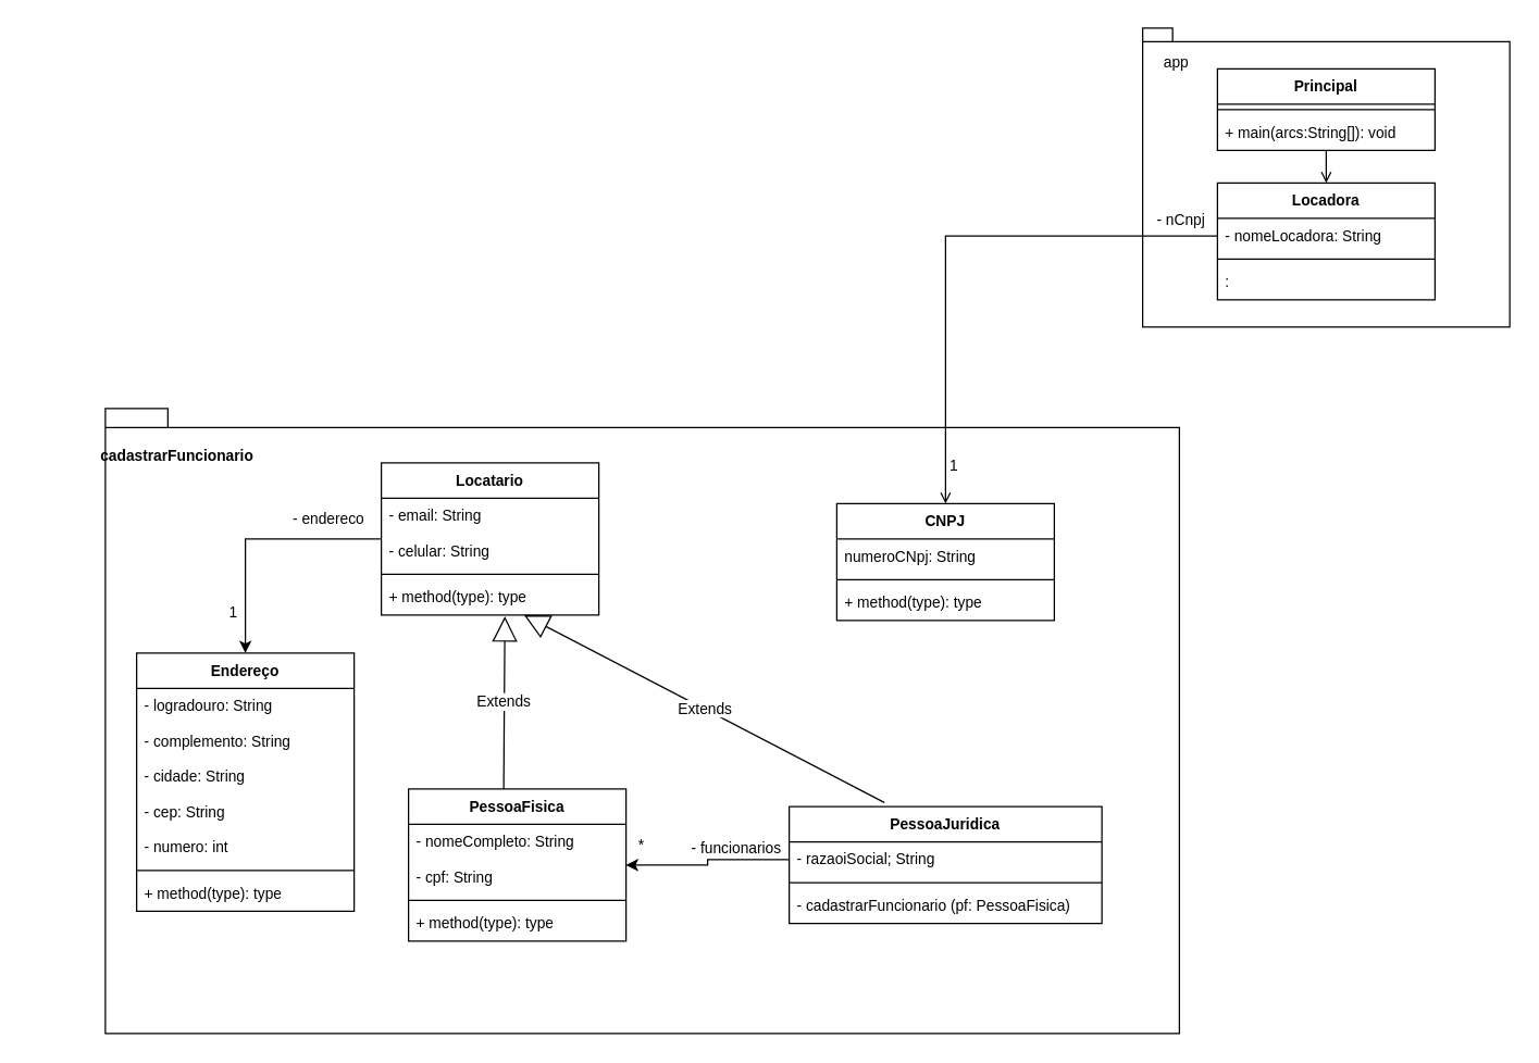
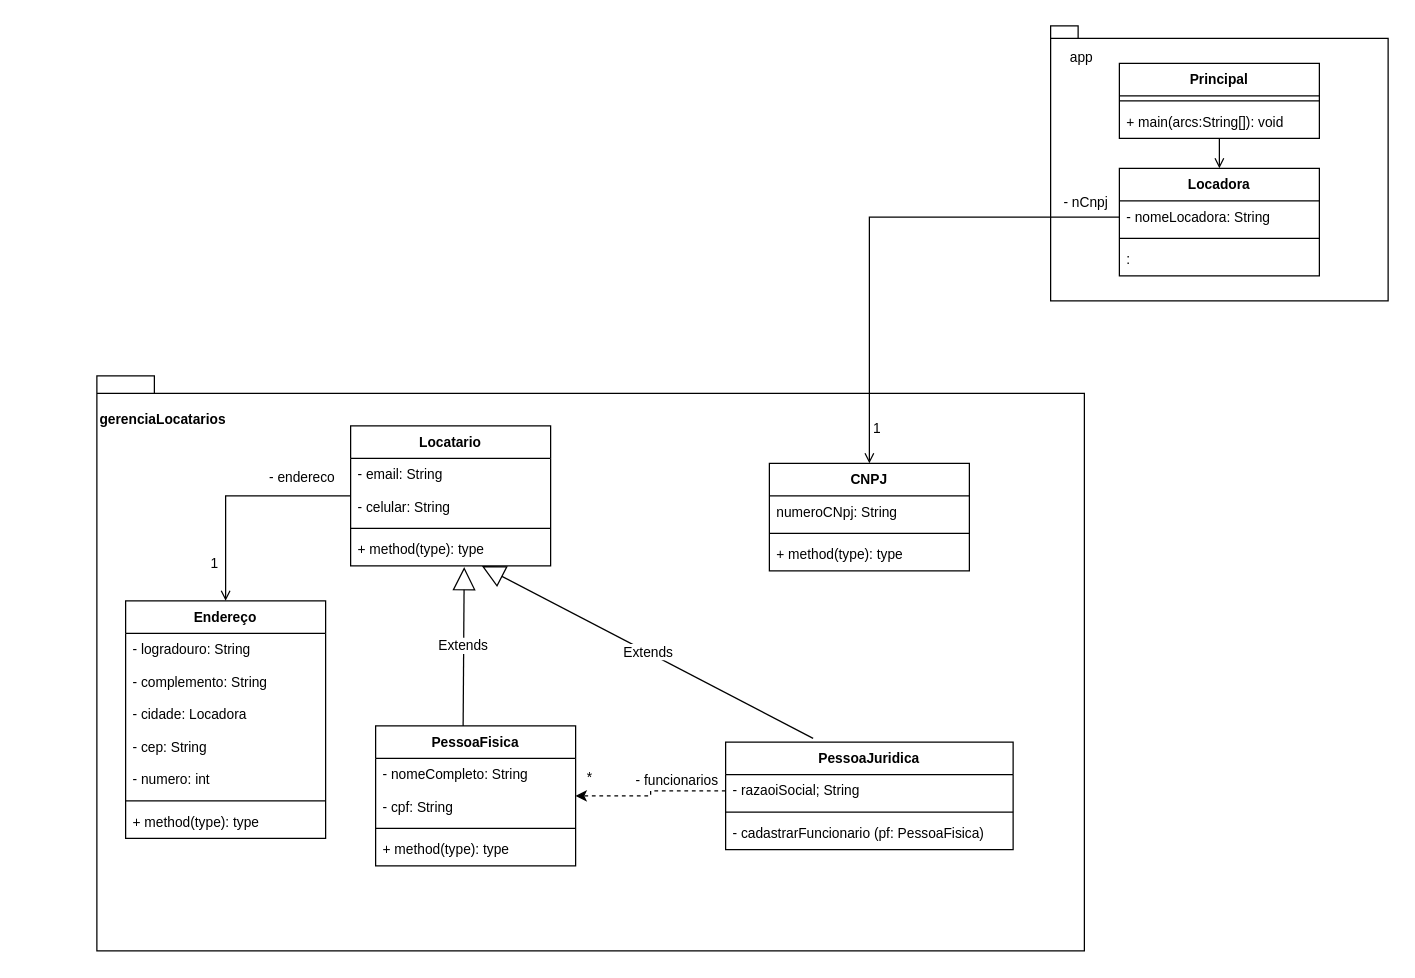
  <mxCell id="0" />
  <mxCell id="1" parent="0" />
  <mxCell id="2" value="" style="shape=folder;fontStyle=0;spacingTop=10;tabWidth=40;tabHeight=14;tabPosition=left;html=1;fontSize=11;" parent="1" vertex="1"><mxGeometry x="77" y="300" width="790" height="460" as="geometry" /></mxCell>
- <mxCell id="3" value="&lt;b&gt;cadastrarFuncionario&lt;/b&gt;" style="text;html=1;strokeColor=none;fillColor=none;align=center;verticalAlign=middle;whiteSpace=wrap;rounded=0;fontSize=11;" parent="1" vertex="1"><mxGeometry x="20" y="320" width="220" height="30" as="geometry" /></mxCell>
- <mxCell id="4" style="edgeStyle=orthogonalEdgeStyle;rounded=0;orthogonalLoop=1;jettySize=auto;html=1;fontSize=11;" parent="1" source="7" target="12" edge="1"><mxGeometry relative="1" as="geometry" /></mxCell>
+ <mxCell id="3" value="&lt;b&gt;gerenciaLocatarios&lt;/b&gt;" style="text;html=1;strokeColor=none;fillColor=none;align=center;verticalAlign=middle;whiteSpace=wrap;rounded=0;fontSize=11;" parent="1" vertex="1"><mxGeometry x="20" y="320" width="220" height="30" as="geometry" /></mxCell>
+ <mxCell id="4" style="edgeStyle=orthogonalEdgeStyle;rounded=0;orthogonalLoop=1;jettySize=auto;html=1;fontSize=11;endArrow=open;" parent="1" source="7" target="12" edge="1"><mxGeometry relative="1" as="geometry" /></mxCell>
  <mxCell id="5" value="- endereco" style="edgeLabel;html=1;align=center;verticalAlign=middle;resizable=0;points=[];fontSize=11;" parent="4" vertex="1" connectable="0"><mxGeometry x="-0.696" relative="1" as="geometry"><mxPoint x="-12" y="-16" as="offset" /></mxGeometry></mxCell>
  <mxCell id="6" value="1" style="edgeLabel;html=1;align=center;verticalAlign=middle;resizable=0;points=[];fontSize=11;" parent="4" vertex="1" connectable="0"><mxGeometry x="0.668" y="-3" relative="1" as="geometry"><mxPoint x="-7" as="offset" /></mxGeometry></mxCell>
  <mxCell id="7" value="Locatario" style="swimlane;fontStyle=1;align=center;verticalAlign=top;childLayout=stackLayout;horizontal=1;startSize=26;horizontalStack=0;resizeParent=1;resizeParentMax=0;resizeLast=0;collapsible=1;marginBottom=0;fontSize=11;" parent="1" vertex="1"><mxGeometry x="280" y="340" width="160" height="112" as="geometry" /></mxCell>
  <mxCell id="8" value="- email: String" style="text;strokeColor=none;fillColor=none;align=left;verticalAlign=top;spacingLeft=4;spacingRight=4;overflow=hidden;rotatable=0;points=[[0,0.5],[1,0.5]];portConstraint=eastwest;fontSize=11;" parent="7" vertex="1"><mxGeometry y="26" width="160" height="26" as="geometry" /></mxCell>
  <mxCell id="9" value="- celular: String" style="text;strokeColor=none;fillColor=none;align=left;verticalAlign=top;spacingLeft=4;spacingRight=4;overflow=hidden;rotatable=0;points=[[0,0.5],[1,0.5]];portConstraint=eastwest;fontSize=11;" parent="7" vertex="1"><mxGeometry y="52" width="160" height="26" as="geometry" /></mxCell>
  <mxCell id="10" value="" style="line;strokeWidth=1;fillColor=none;align=left;verticalAlign=middle;spacingTop=-1;spacingLeft=3;spacingRight=3;rotatable=0;labelPosition=right;points=[];portConstraint=eastwest;fontSize=11;" parent="7" vertex="1"><mxGeometry y="78" width="160" height="8" as="geometry" /></mxCell>
  <mxCell id="11" value="+ method(type): type" style="text;strokeColor=none;fillColor=none;align=left;verticalAlign=top;spacingLeft=4;spacingRight=4;overflow=hidden;rotatable=0;points=[[0,0.5],[1,0.5]];portConstraint=eastwest;fontSize=11;" parent="7" vertex="1"><mxGeometry y="86" width="160" height="26" as="geometry" /></mxCell>
  <mxCell id="12" value="Endereço" style="swimlane;fontStyle=1;align=center;verticalAlign=top;childLayout=stackLayout;horizontal=1;startSize=26;horizontalStack=0;resizeParent=1;resizeParentMax=0;resizeLast=0;collapsible=1;marginBottom=0;fontSize=11;" parent="1" vertex="1"><mxGeometry x="100" y="480" width="160" height="190" as="geometry" /></mxCell>
  <mxCell id="13" value="- logradouro: String" style="text;strokeColor=none;fillColor=none;align=left;verticalAlign=top;spacingLeft=4;spacingRight=4;overflow=hidden;rotatable=0;points=[[0,0.5],[1,0.5]];portConstraint=eastwest;fontSize=11;" parent="12" vertex="1"><mxGeometry y="26" width="160" height="26" as="geometry" /></mxCell>
  <mxCell id="14" value="- complemento: String" style="text;strokeColor=none;fillColor=none;align=left;verticalAlign=top;spacingLeft=4;spacingRight=4;overflow=hidden;rotatable=0;points=[[0,0.5],[1,0.5]];portConstraint=eastwest;fontSize=11;" parent="12" vertex="1"><mxGeometry y="52" width="160" height="26" as="geometry" /></mxCell>
- <mxCell id="15" value="- cidade: String" style="text;strokeColor=none;fillColor=none;align=left;verticalAlign=top;spacingLeft=4;spacingRight=4;overflow=hidden;rotatable=0;points=[[0,0.5],[1,0.5]];portConstraint=eastwest;fontSize=11;" parent="12" vertex="1"><mxGeometry y="78" width="160" height="26" as="geometry" /></mxCell>
+ <mxCell id="15" value="- cidade: Locadora" style="text;strokeColor=none;fillColor=none;align=left;verticalAlign=top;spacingLeft=4;spacingRight=4;overflow=hidden;rotatable=0;points=[[0,0.5],[1,0.5]];portConstraint=eastwest;fontSize=11;" parent="12" vertex="1"><mxGeometry y="78" width="160" height="26" as="geometry" /></mxCell>
  <mxCell id="16" value="- cep: String" style="text;strokeColor=none;fillColor=none;align=left;verticalAlign=top;spacingLeft=4;spacingRight=4;overflow=hidden;rotatable=0;points=[[0,0.5],[1,0.5]];portConstraint=eastwest;fontSize=11;" parent="12" vertex="1"><mxGeometry y="104" width="160" height="26" as="geometry" /></mxCell>
  <mxCell id="17" value="- numero: int" style="text;strokeColor=none;fillColor=none;align=left;verticalAlign=top;spacingLeft=4;spacingRight=4;overflow=hidden;rotatable=0;points=[[0,0.5],[1,0.5]];portConstraint=eastwest;fontSize=11;" parent="12" vertex="1"><mxGeometry y="130" width="160" height="26" as="geometry" /></mxCell>
  <mxCell id="18" value="" style="line;strokeWidth=1;fillColor=none;align=left;verticalAlign=middle;spacingTop=-1;spacingLeft=3;spacingRight=3;rotatable=0;labelPosition=right;points=[];portConstraint=eastwest;fontSize=11;" parent="12" vertex="1"><mxGeometry y="156" width="160" height="8" as="geometry" /></mxCell>
  <mxCell id="19" value="+ method(type): type" style="text;strokeColor=none;fillColor=none;align=left;verticalAlign=top;spacingLeft=4;spacingRight=4;overflow=hidden;rotatable=0;points=[[0,0.5],[1,0.5]];portConstraint=eastwest;fontSize=11;" parent="12" vertex="1"><mxGeometry y="164" width="160" height="26" as="geometry" /></mxCell>
  <mxCell id="20" value="PessoaFisica" style="swimlane;fontStyle=1;align=center;verticalAlign=top;childLayout=stackLayout;horizontal=1;startSize=26;horizontalStack=0;resizeParent=1;resizeParentMax=0;resizeLast=0;collapsible=1;marginBottom=0;fontSize=11;" parent="1" vertex="1"><mxGeometry x="300" y="580" width="160" height="112" as="geometry" /></mxCell>
  <mxCell id="21" value="Extends" style="endArrow=block;endSize=16;endFill=0;html=1;rounded=0;fontSize=11;entryX=0.568;entryY=1.038;entryDx=0;entryDy=0;entryPerimeter=0;" parent="20" target="11" edge="1"><mxGeometry width="160" relative="1" as="geometry"><mxPoint x="70" as="sourcePoint" /><mxPoint x="150" y="-60" as="targetPoint" /></mxGeometry></mxCell>
  <mxCell id="22" value="- nomeCompleto: String" style="text;strokeColor=none;fillColor=none;align=left;verticalAlign=top;spacingLeft=4;spacingRight=4;overflow=hidden;rotatable=0;points=[[0,0.5],[1,0.5]];portConstraint=eastwest;fontSize=11;" parent="20" vertex="1"><mxGeometry y="26" width="160" height="26" as="geometry" /></mxCell>
  <mxCell id="23" value="- cpf: String" style="text;strokeColor=none;fillColor=none;align=left;verticalAlign=top;spacingLeft=4;spacingRight=4;overflow=hidden;rotatable=0;points=[[0,0.5],[1,0.5]];portConstraint=eastwest;fontSize=11;" parent="20" vertex="1"><mxGeometry y="52" width="160" height="26" as="geometry" /></mxCell>
  <mxCell id="24" value="" style="line;strokeWidth=1;fillColor=none;align=left;verticalAlign=middle;spacingTop=-1;spacingLeft=3;spacingRight=3;rotatable=0;labelPosition=right;points=[];portConstraint=eastwest;fontSize=11;" parent="20" vertex="1"><mxGeometry y="78" width="160" height="8" as="geometry" /></mxCell>
  <mxCell id="25" value="+ method(type): type" style="text;strokeColor=none;fillColor=none;align=left;verticalAlign=top;spacingLeft=4;spacingRight=4;overflow=hidden;rotatable=0;points=[[0,0.5],[1,0.5]];portConstraint=eastwest;fontSize=11;" parent="20" vertex="1"><mxGeometry y="86" width="160" height="26" as="geometry" /></mxCell>
  <mxCell id="26" value="PessoaJuridica" style="swimlane;fontStyle=1;align=center;verticalAlign=top;childLayout=stackLayout;horizontal=1;startSize=26;horizontalStack=0;resizeParent=1;resizeParentMax=0;resizeLast=0;collapsible=1;marginBottom=0;fontSize=11;" parent="1" vertex="1"><mxGeometry x="580" y="593" width="230" height="86" as="geometry" /></mxCell>
  <mxCell id="27" value="- razaoiSocial; String" style="text;strokeColor=none;fillColor=none;align=left;verticalAlign=top;spacingLeft=4;spacingRight=4;overflow=hidden;rotatable=0;points=[[0,0.5],[1,0.5]];portConstraint=eastwest;fontSize=11;" parent="26" vertex="1"><mxGeometry y="26" width="230" height="26" as="geometry" /></mxCell>
  <mxCell id="28" value="" style="line;strokeWidth=1;fillColor=none;align=left;verticalAlign=middle;spacingTop=-1;spacingLeft=3;spacingRight=3;rotatable=0;labelPosition=right;points=[];portConstraint=eastwest;fontSize=11;" parent="26" vertex="1"><mxGeometry y="52" width="230" height="8" as="geometry" /></mxCell>
  <mxCell id="29" value="- cadastrarFuncionario (pf: PessoaFisica)" style="text;strokeColor=none;fillColor=none;align=left;verticalAlign=top;spacingLeft=4;spacingRight=4;overflow=hidden;rotatable=0;points=[[0,0.5],[1,0.5]];portConstraint=eastwest;fontSize=11;" parent="26" vertex="1"><mxGeometry y="60" width="230" height="26" as="geometry" /></mxCell>
  <mxCell id="30" value="Extends" style="endArrow=block;endSize=16;endFill=0;html=1;rounded=0;fontSize=11;" parent="26" target="11" edge="1"><mxGeometry width="160" relative="1" as="geometry"><mxPoint x="70" y="-3" as="sourcePoint" /><mxPoint x="230" y="-3" as="targetPoint" /></mxGeometry></mxCell>
  <mxCell id="31" value="" style="shape=folder;fontStyle=1;spacingTop=10;tabWidth=10;tabHeight=10;tabPosition=left;html=1;fontSize=11;" parent="1" vertex="1"><mxGeometry x="840" y="20" width="270" height="220" as="geometry" /></mxCell>
  <mxCell id="32" style="edgeStyle=orthogonalEdgeStyle;rounded=0;orthogonalLoop=1;jettySize=auto;html=1;fontSize=11;endArrow=open;" parent="1" source="33" target="37" edge="1"><mxGeometry relative="1" as="geometry" /></mxCell>
  <mxCell id="33" value="Principal" style="swimlane;fontStyle=1;align=center;verticalAlign=top;childLayout=stackLayout;horizontal=1;startSize=26;horizontalStack=0;resizeParent=1;resizeParentMax=0;resizeLast=0;collapsible=1;marginBottom=0;fontSize=11;" parent="1" vertex="1"><mxGeometry x="895" y="50" width="160" height="60" as="geometry" /></mxCell>
  <mxCell id="34" value="" style="line;strokeWidth=1;fillColor=none;align=left;verticalAlign=middle;spacingTop=-1;spacingLeft=3;spacingRight=3;rotatable=0;labelPosition=right;points=[];portConstraint=eastwest;fontSize=11;" parent="33" vertex="1"><mxGeometry y="26" width="160" height="8" as="geometry" /></mxCell>
  <mxCell id="35" value="+ main(arcs:String[]): void" style="text;strokeColor=none;fillColor=none;align=left;verticalAlign=top;spacingLeft=4;spacingRight=4;overflow=hidden;rotatable=0;points=[[0,0.5],[1,0.5]];portConstraint=eastwest;fontSize=11;" parent="33" vertex="1"><mxGeometry y="34" width="160" height="26" as="geometry" /></mxCell>
  <mxCell id="36" value="app" style="text;html=1;strokeColor=none;fillColor=none;align=center;verticalAlign=middle;whiteSpace=wrap;rounded=0;fontSize=11;" parent="1" vertex="1"><mxGeometry x="835" y="30" width="60" height="30" as="geometry" /></mxCell>
  <mxCell id="37" value="Locadora" style="swimlane;fontStyle=1;align=center;verticalAlign=top;childLayout=stackLayout;horizontal=1;startSize=26;horizontalStack=0;resizeParent=1;resizeParentMax=0;resizeLast=0;collapsible=1;marginBottom=0;fontSize=11;" parent="1" vertex="1"><mxGeometry x="895" y="134" width="160" height="86" as="geometry" /></mxCell>
  <mxCell id="38" value="- nomeLocadora: String" style="text;strokeColor=none;fillColor=none;align=left;verticalAlign=top;spacingLeft=4;spacingRight=4;overflow=hidden;rotatable=0;points=[[0,0.5],[1,0.5]];portConstraint=eastwest;fontSize=11;" parent="37" vertex="1"><mxGeometry y="26" width="160" height="26" as="geometry" /></mxCell>
  <mxCell id="39" value="" style="line;strokeWidth=1;fillColor=none;align=left;verticalAlign=middle;spacingTop=-1;spacingLeft=3;spacingRight=3;rotatable=0;labelPosition=right;points=[];portConstraint=eastwest;fontSize=11;" parent="37" vertex="1"><mxGeometry y="52" width="160" height="8" as="geometry" /></mxCell>
  <mxCell id="40" value=": " style="text;strokeColor=none;fillColor=none;align=left;verticalAlign=top;spacingLeft=4;spacingRight=4;overflow=hidden;rotatable=0;points=[[0,0.5],[1,0.5]];portConstraint=eastwest;fontSize=11;" parent="37" vertex="1"><mxGeometry y="60" width="160" height="26" as="geometry" /></mxCell>
  <mxCell id="41" value="CNPJ" style="swimlane;fontStyle=1;align=center;verticalAlign=top;childLayout=stackLayout;horizontal=1;startSize=26;horizontalStack=0;resizeParent=1;resizeParentMax=0;resizeLast=0;collapsible=1;marginBottom=0;fontSize=11;" parent="1" vertex="1"><mxGeometry x="615" y="370" width="160" height="86" as="geometry" /></mxCell>
  <mxCell id="42" value="numeroCNpj: String" style="text;strokeColor=none;fillColor=none;align=left;verticalAlign=top;spacingLeft=4;spacingRight=4;overflow=hidden;rotatable=0;points=[[0,0.5],[1,0.5]];portConstraint=eastwest;fontSize=11;" parent="41" vertex="1"><mxGeometry y="26" width="160" height="26" as="geometry" /></mxCell>
  <mxCell id="43" value="" style="line;strokeWidth=1;fillColor=none;align=left;verticalAlign=middle;spacingTop=-1;spacingLeft=3;spacingRight=3;rotatable=0;labelPosition=right;points=[];portConstraint=eastwest;fontSize=11;" parent="41" vertex="1"><mxGeometry y="52" width="160" height="8" as="geometry" /></mxCell>
  <mxCell id="44" value="+ method(type): type" style="text;strokeColor=none;fillColor=none;align=left;verticalAlign=top;spacingLeft=4;spacingRight=4;overflow=hidden;rotatable=0;points=[[0,0.5],[1,0.5]];portConstraint=eastwest;fontSize=11;" parent="41" vertex="1"><mxGeometry y="60" width="160" height="26" as="geometry" /></mxCell>
- <mxCell id="45" style="edgeStyle=orthogonalEdgeStyle;rounded=0;orthogonalLoop=1;jettySize=auto;html=1;fontSize=11;" parent="1" source="27" target="20" edge="1"><mxGeometry relative="1" as="geometry" /></mxCell>
+ <mxCell id="45" style="edgeStyle=orthogonalEdgeStyle;rounded=0;orthogonalLoop=1;jettySize=auto;html=1;fontSize=11;dashed=1;" parent="1" source="27" target="20" edge="1"><mxGeometry relative="1" as="geometry" /></mxCell>
  <mxCell id="46" value="- funcionarios" style="edgeLabel;html=1;align=center;verticalAlign=middle;resizable=0;points=[];fontSize=11;" parent="45" vertex="1" connectable="0"><mxGeometry x="-0.646" relative="1" as="geometry"><mxPoint x="-18" y="-9" as="offset" /></mxGeometry></mxCell>
  <mxCell id="47" value="*" style="edgeLabel;html=1;align=center;verticalAlign=middle;resizable=0;points=[];fontSize=11;" parent="45" vertex="1" connectable="0"><mxGeometry x="0.742" y="-2" relative="1" as="geometry"><mxPoint x="-6" y="-14" as="offset" /></mxGeometry></mxCell>
  <mxCell id="48" style="edgeStyle=orthogonalEdgeStyle;rounded=0;orthogonalLoop=1;jettySize=auto;html=1;fontSize=11;endArrow=open;" parent="1" source="38" target="41" edge="1"><mxGeometry relative="1" as="geometry" /></mxCell>
  <mxCell id="49" value="- nCnpj" style="edgeLabel;html=1;align=center;verticalAlign=middle;resizable=0;points=[];fontSize=11;" parent="48" vertex="1" connectable="0"><mxGeometry x="-0.872" y="-1" relative="1" as="geometry"><mxPoint x="-3" y="-12" as="offset" /></mxGeometry></mxCell>
  <mxCell id="50" value="1" style="edgeLabel;html=1;align=center;verticalAlign=middle;resizable=0;points=[];fontSize=11;" parent="48" vertex="1" connectable="0"><mxGeometry x="0.829" y="1" relative="1" as="geometry"><mxPoint x="4" y="5" as="offset" /></mxGeometry></mxCell>
